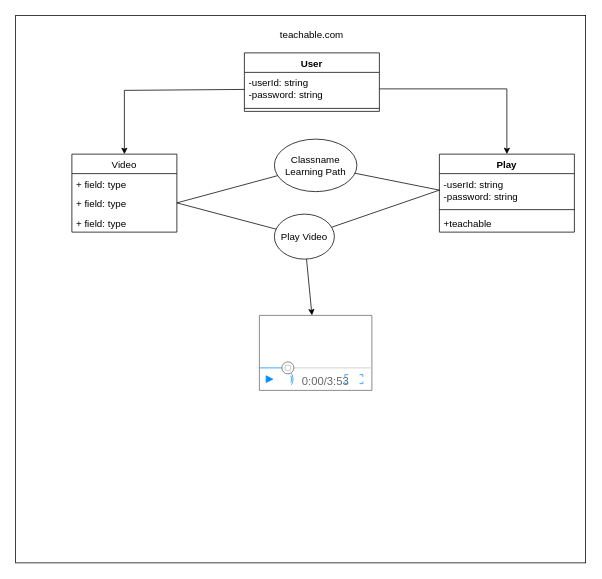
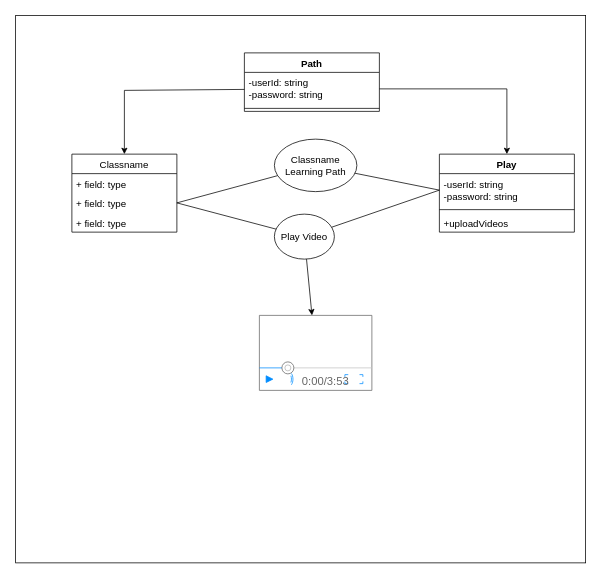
  <mxCell id="0" />
  <mxCell id="1" parent="0" />
  <mxCell id="2" value="" style="rounded=0;whiteSpace=wrap;html=1;fontSize=13;" vertex="1" parent="1"><mxGeometry x="20" y="20" width="760" height="730" as="geometry" /></mxCell>
  <mxCell id="3" value="Classname Learning Path" style="ellipse;whiteSpace=wrap;html=1;fontSize=13;" vertex="1" parent="1"><mxGeometry x="365" y="185" width="110" height="70" as="geometry" /></mxCell>
  <mxCell id="4" value="" style="verticalLabelPosition=bottom;shadow=0;dashed=0;align=center;html=1;verticalAlign=top;strokeWidth=1;shape=mxgraph.mockup.containers.videoPlayer;strokeColor=#666666;strokeColor2=#008cff;strokeColor3=#c4c4c4;textColor=#666666;fillColor2=#008cff;barHeight=30;barPos=22.4;fontSize=13;" vertex="1" parent="1"><mxGeometry x="345" y="420" width="150" height="100" as="geometry" /></mxCell>
  <mxCell id="5" value="Play" style="swimlane;fontStyle=1;align=center;verticalAlign=top;childLayout=stackLayout;horizontal=1;startSize=26;horizontalStack=0;resizeParent=1;resizeParentMax=0;resizeLast=0;collapsible=1;marginBottom=0;fontSize=13;" vertex="1" parent="1"><mxGeometry x="585" y="205" width="180" height="104" as="geometry" /></mxCell>
  <mxCell id="6" value="-userId: string&#10;-password: string" style="text;strokeColor=none;fillColor=none;align=left;verticalAlign=top;spacingLeft=4;spacingRight=4;overflow=hidden;rotatable=0;points=[[0,0.5],[1,0.5]];portConstraint=eastwest;fontSize=13;" vertex="1" parent="5"><mxGeometry y="26" width="180" height="44" as="geometry" /></mxCell>
  <mxCell id="7" value="" style="line;strokeWidth=1;fillColor=none;align=left;verticalAlign=middle;spacingTop=-1;spacingLeft=3;spacingRight=3;rotatable=0;labelPosition=right;points=[];portConstraint=eastwest;strokeColor=inherit;fontSize=13;" vertex="1" parent="5"><mxGeometry y="70" width="180" height="8" as="geometry" /></mxCell>
- <mxCell id="8" value="+teachable" style="text;strokeColor=none;fillColor=none;align=left;verticalAlign=top;spacingLeft=4;spacingRight=4;overflow=hidden;rotatable=0;points=[[0,0.5],[1,0.5]];portConstraint=eastwest;fontSize=13;" vertex="1" parent="5"><mxGeometry y="78" width="180" height="26" as="geometry" /></mxCell>
+ <mxCell id="8" value="+uploadVideos" style="text;strokeColor=none;fillColor=none;align=left;verticalAlign=top;spacingLeft=4;spacingRight=4;overflow=hidden;rotatable=0;points=[[0,0.5],[1,0.5]];portConstraint=eastwest;fontSize=13;" vertex="1" parent="5"><mxGeometry y="78" width="180" height="26" as="geometry" /></mxCell>
  <mxCell id="9" value="" style="endArrow=none;html=1;rounded=0;fontSize=11;exitX=1;exitY=0.5;exitDx=0;exitDy=0;" edge="1" parent="1" source="20" target="3"><mxGeometry width="50" height="50" relative="1" as="geometry"><mxPoint x="245" y="253" as="sourcePoint" /><mxPoint x="310" y="105" as="targetPoint" /><Array as="points" /></mxGeometry></mxCell>
  <mxCell id="10" value="" style="endArrow=none;html=1;rounded=0;fontSize=11;exitX=1;exitY=0.5;exitDx=0;exitDy=0;" edge="1" parent="1" source="20" target="12"><mxGeometry width="50" height="50" relative="1" as="geometry"><mxPoint x="245" y="253" as="sourcePoint" /><mxPoint x="316.279" y="256.24" as="targetPoint" /><Array as="points" /></mxGeometry></mxCell>
  <mxCell id="11" style="edgeStyle=none;rounded=0;orthogonalLoop=1;jettySize=auto;html=1;fontSize=13;" edge="1" parent="1" source="12" target="4"><mxGeometry relative="1" as="geometry" /></mxCell>
  <mxCell id="12" value="Play Video" style="ellipse;whiteSpace=wrap;html=1;fontSize=13;" vertex="1" parent="1"><mxGeometry x="365" y="285" width="80" height="60" as="geometry" /></mxCell>
- <mxCell id="13" value="User" style="swimlane;fontStyle=1;align=center;verticalAlign=top;childLayout=stackLayout;horizontal=1;startSize=26;horizontalStack=0;resizeParent=1;resizeParentMax=0;resizeLast=0;collapsible=1;marginBottom=0;fontSize=13;" vertex="1" parent="1"><mxGeometry x="325" y="70" width="180" height="78" as="geometry" /></mxCell>
+ <mxCell id="13" value="Path" style="swimlane;fontStyle=1;align=center;verticalAlign=top;childLayout=stackLayout;horizontal=1;startSize=26;horizontalStack=0;resizeParent=1;resizeParentMax=0;resizeLast=0;collapsible=1;marginBottom=0;fontSize=13;" vertex="1" parent="1"><mxGeometry x="325" y="70" width="180" height="78" as="geometry" /></mxCell>
  <mxCell id="14" value="-userId: string&#10;-password: string" style="text;strokeColor=none;fillColor=none;align=left;verticalAlign=top;spacingLeft=4;spacingRight=4;overflow=hidden;rotatable=0;points=[[0,0.5],[1,0.5]];portConstraint=eastwest;fontSize=13;" vertex="1" parent="13"><mxGeometry y="26" width="180" height="44" as="geometry" /></mxCell>
  <mxCell id="15" value="" style="line;strokeWidth=1;fillColor=none;align=left;verticalAlign=middle;spacingTop=-1;spacingLeft=3;spacingRight=3;rotatable=0;labelPosition=right;points=[];portConstraint=eastwest;strokeColor=inherit;fontSize=13;" vertex="1" parent="13"><mxGeometry y="70" width="180" height="8" as="geometry" /></mxCell>
- <mxCell id="16" value="teachable.com" style="text;html=1;strokeColor=none;fillColor=none;align=center;verticalAlign=middle;whiteSpace=wrap;rounded=0;fontSize=13;" vertex="1" parent="1"><mxGeometry x="345" y="30" width="140" height="30" as="geometry" /></mxCell>
  <mxCell id="17" style="edgeStyle=none;rounded=0;orthogonalLoop=1;jettySize=auto;html=1;fontSize=13;" edge="1" parent="1" source="14" target="5"><mxGeometry relative="1" as="geometry"><Array as="points"><mxPoint x="675" y="118" /></Array></mxGeometry></mxCell>
- <mxCell id="18" value="Video" style="swimlane;fontStyle=0;childLayout=stackLayout;horizontal=1;startSize=26;fillColor=none;horizontalStack=0;resizeParent=1;resizeParentMax=0;resizeLast=0;collapsible=1;marginBottom=0;fontSize=13;" vertex="1" parent="1"><mxGeometry x="95" y="205" width="140" height="104" as="geometry" /></mxCell>
+ <mxCell id="18" value="Classname" style="swimlane;fontStyle=0;childLayout=stackLayout;horizontal=1;startSize=26;fillColor=none;horizontalStack=0;resizeParent=1;resizeParentMax=0;resizeLast=0;collapsible=1;marginBottom=0;fontSize=13;" vertex="1" parent="1"><mxGeometry x="95" y="205" width="140" height="104" as="geometry" /></mxCell>
  <mxCell id="19" value="+ field: type" style="text;strokeColor=none;fillColor=none;align=left;verticalAlign=top;spacingLeft=4;spacingRight=4;overflow=hidden;rotatable=0;points=[[0,0.5],[1,0.5]];portConstraint=eastwest;fontSize=13;" vertex="1" parent="18"><mxGeometry y="26" width="140" height="26" as="geometry" /></mxCell>
  <mxCell id="20" value="+ field: type" style="text;strokeColor=none;fillColor=none;align=left;verticalAlign=top;spacingLeft=4;spacingRight=4;overflow=hidden;rotatable=0;points=[[0,0.5],[1,0.5]];portConstraint=eastwest;fontSize=13;" vertex="1" parent="18"><mxGeometry y="52" width="140" height="26" as="geometry" /></mxCell>
  <mxCell id="21" value="+ field: type" style="text;strokeColor=none;fillColor=none;align=left;verticalAlign=top;spacingLeft=4;spacingRight=4;overflow=hidden;rotatable=0;points=[[0,0.5],[1,0.5]];portConstraint=eastwest;fontSize=13;" vertex="1" parent="18"><mxGeometry y="78" width="140" height="26" as="geometry" /></mxCell>
  <mxCell id="22" value="" style="endArrow=none;html=1;rounded=0;fontSize=11;entryX=0;entryY=0.5;entryDx=0;entryDy=0;" edge="1" parent="1" source="3" target="6"><mxGeometry width="50" height="50" relative="1" as="geometry"><mxPoint x="245" y="280" as="sourcePoint" /><mxPoint x="379.377" y="243.682" as="targetPoint" /><Array as="points" /></mxGeometry></mxCell>
  <mxCell id="23" value="" style="endArrow=none;html=1;rounded=0;fontSize=11;entryX=0;entryY=0.5;entryDx=0;entryDy=0;" edge="1" parent="1" source="12" target="6"><mxGeometry width="50" height="50" relative="1" as="geometry"><mxPoint x="482.47" y="240.494" as="sourcePoint" /><mxPoint x="595" y="263" as="targetPoint" /><Array as="points" /></mxGeometry></mxCell>
  <mxCell id="24" style="edgeStyle=none;rounded=0;orthogonalLoop=1;jettySize=auto;html=1;fontSize=13;" edge="1" parent="1" source="14" target="18"><mxGeometry relative="1" as="geometry"><Array as="points"><mxPoint x="165" y="120" /></Array></mxGeometry></mxCell>
